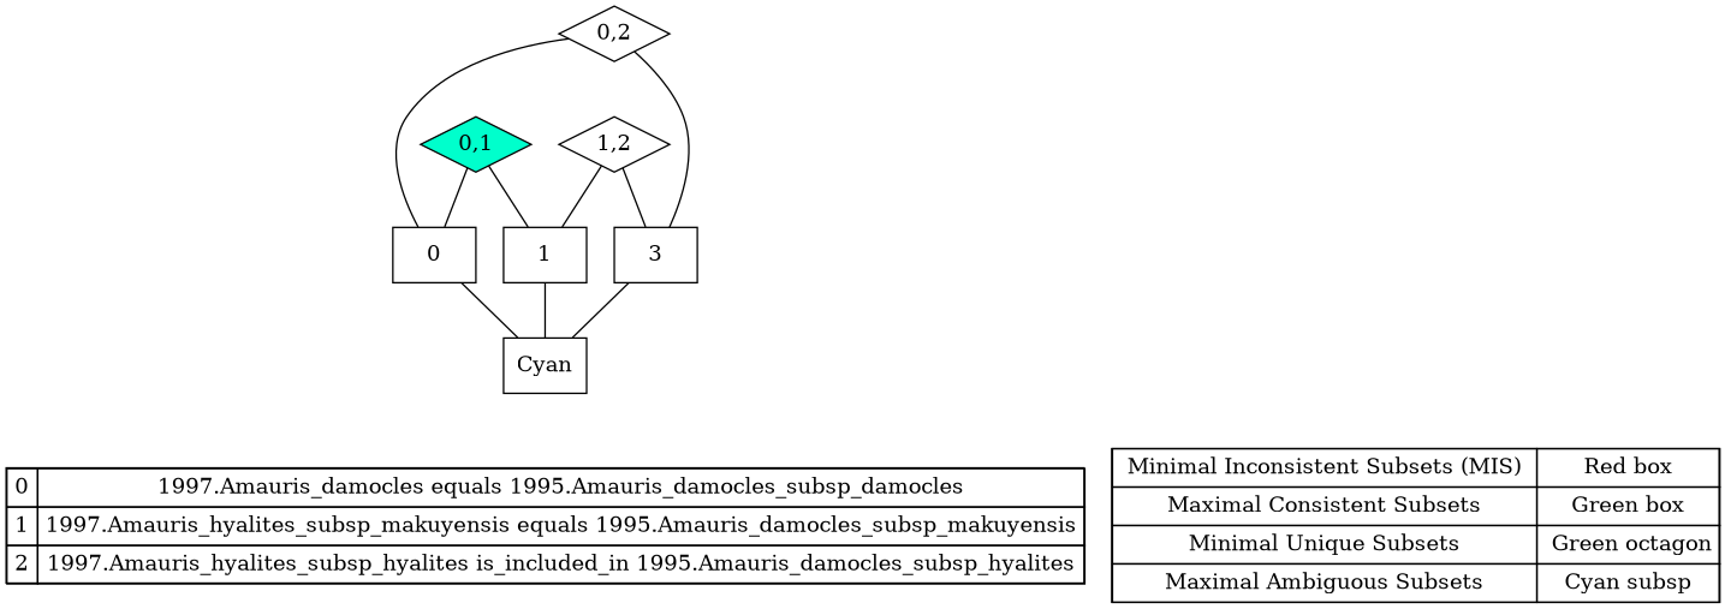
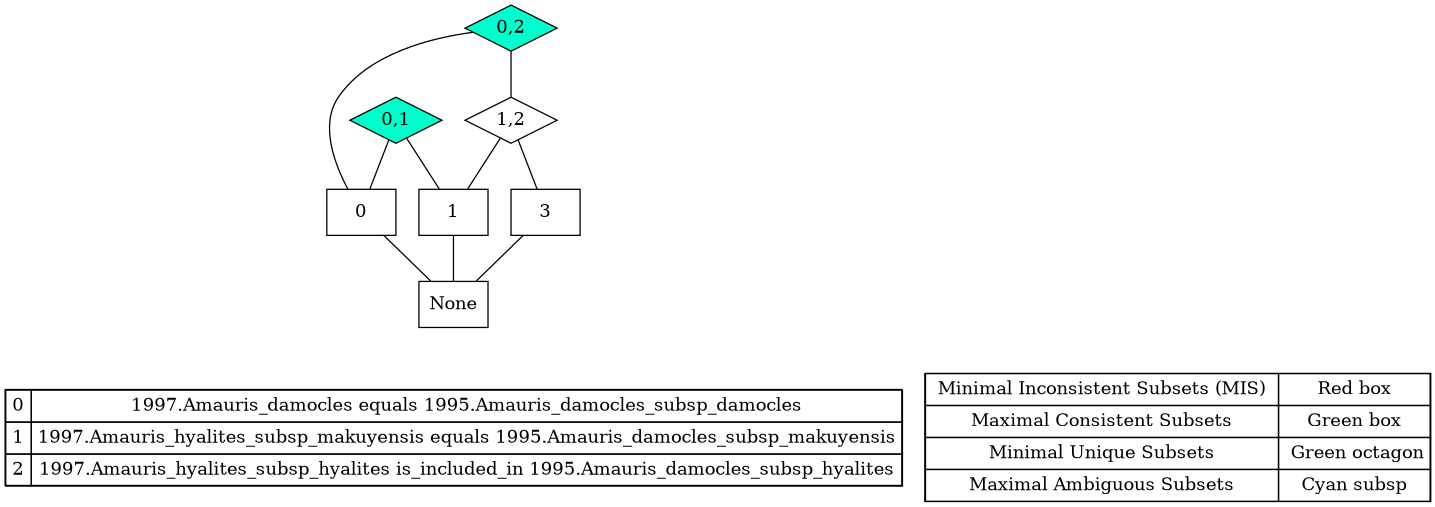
  digraph {
    rankdir=BT
    node [fillcolor="#FFFFFF" shape=box style=filled]
    edge [arrowhead=none]
    n1 [fillcolor=white label=<   <TABLE BORDER="0" CELLBORDER="1" CELLSPACING="0" CELLPADDING="4">  <TR>   <TD>0</TD>   <TD>1997.Amauris_damocles equals 1995.Amauris_damocles_subsp_damocles</TD>   </TR>  <TR>   <TD>1</TD>   <TD>1997.Amauris_hyalites_subsp_makuyensis equals 1995.Amauris_damocles_subsp_makuyensis</TD>   </TR>  <TR>   <TD>2</TD>   <TD>1997.Amauris_hyalites_subsp_hyalites is_included_in 1995.Amauris_damocles_subsp_hyalites</TD>   </TR>  </TABLE>   > margin=0 style=""]
    n2 [fillcolor=white label=<   <TABLE BORDER="0" CELLBORDER="1" CELLSPACING="0" CELLPADDING="4">  <TR>   <TD> Minimal Inconsistent Subsets (MIS) </TD>   <TD> Red box </TD>   </TR>  <TR>   <TD> Maximal Consistent Subsets </TD>   <TD> Green box </TD>   </TR>  <TR>   <TD> Minimal Unique Subsets </TD>   <TD> Green octagon</TD>   </TR>  <TR>   <TD> Maximal Ambiguous Subsets </TD>   <TD> Cyan subsp </TD>   </TR>  </TABLE>   > margin=0 style=""]
-   None [label=Cyan]
+   None
    0
    1
    n6 [label=3]
    "0,1" [fillcolor="#00FFCC" shape=diamond]
-   "0,2" [shape=diamond]
+   "0,2" [fillcolor="#00FFCC" shape=diamond]
    "1,2" [shape=diamond]
    subgraph sub_1 {
      rank=top
      n1
    }
    subgraph sub_2 {
      rank=top
      n2
    }
    n1 -> None [style=invis arrowhead=""]
    None -> 0
    None -> 1
    None -> n6
    0 -> "0,1"
    0 -> "0,2"
    1 -> "0,1"
    1 -> "1,2"
-   n6 -> "0,2"
+   "1,2" -> "0,2"
    n6 -> "1,2"
  }
